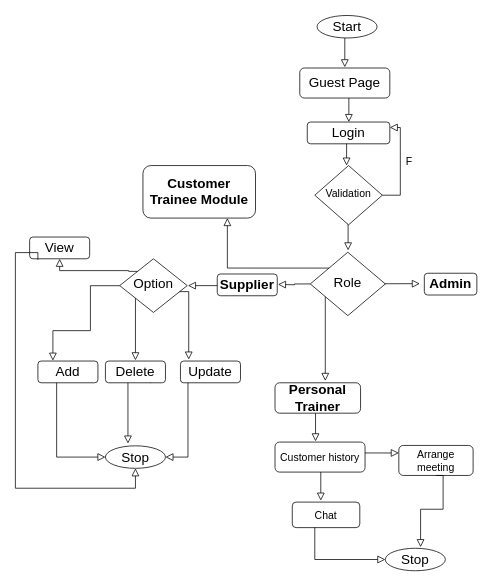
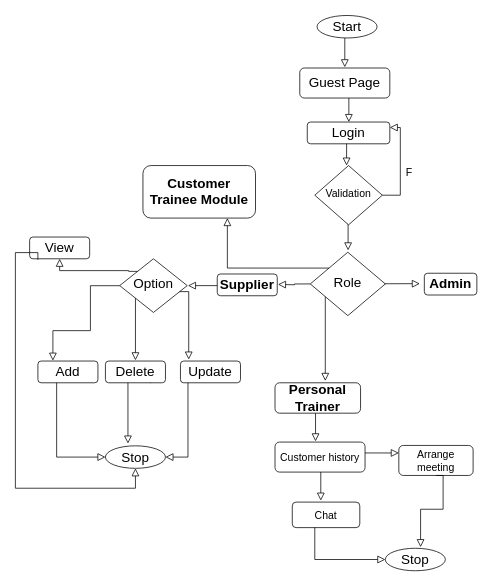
  <mxCell id="0" />
  <mxCell id="1" parent="0" />
  <mxCell id="2" value="" style="rounded=0;html=1;jettySize=auto;orthogonalLoop=1;fontSize=11;endArrow=block;endFill=0;endSize=8;strokeWidth=1;shadow=0;labelBackgroundColor=none;edgeStyle=orthogonalEdgeStyle;" parent="1" edge="1"><mxGeometry relative="1" as="geometry"><mxPoint x="459" y="39" as="sourcePoint" /><mxPoint x="459" y="89" as="targetPoint" /></mxGeometry></mxCell>
  <mxCell id="3" value="&lt;font style=&quot;font-size: 18px;&quot;&gt;Start&lt;/font&gt;" style="ellipse;whiteSpace=wrap;html=1;" parent="1" vertex="1"><mxGeometry x="422" y="20" width="80" height="30" as="geometry" /></mxCell>
  <mxCell id="4" value="&lt;font style=&quot;font-size: 18px;&quot;&gt;&lt;b&gt;Admin&lt;/b&gt;&lt;/font&gt;" style="rounded=1;whiteSpace=wrap;html=1;fontSize=12;glass=0;strokeWidth=1;shadow=0;" parent="1" vertex="1"><mxGeometry x="565" y="363.5" width="70" height="29" as="geometry" /></mxCell>
  <mxCell id="5" value="&lt;font style=&quot;font-size: 18px;&quot;&gt;&lt;b&gt;Supplier&lt;/b&gt;&lt;/font&gt;" style="rounded=1;whiteSpace=wrap;html=1;fontSize=12;glass=0;strokeWidth=1;shadow=0;" parent="1" vertex="1"><mxGeometry x="289" y="364.5" width="80" height="29" as="geometry" /></mxCell>
  <mxCell id="6" value="" style="rounded=0;html=1;jettySize=auto;orthogonalLoop=1;fontSize=11;endArrow=block;endFill=0;endSize=8;strokeWidth=1;shadow=0;labelBackgroundColor=none;edgeStyle=orthogonalEdgeStyle;" parent="1" edge="1"><mxGeometry relative="1" as="geometry"><mxPoint x="461.41" y="170" as="sourcePoint" /><mxPoint x="461.41" y="220" as="targetPoint" /></mxGeometry></mxCell>
  <mxCell id="7" value="" style="rounded=0;html=1;jettySize=auto;orthogonalLoop=1;fontSize=11;endArrow=block;endFill=0;endSize=8;strokeWidth=1;shadow=0;labelBackgroundColor=none;edgeStyle=orthogonalEdgeStyle;entryX=1;entryY=0.25;entryDx=0;entryDy=0;" parent="1" source="25" target="23" edge="1"><mxGeometry relative="1" as="geometry"><mxPoint x="519" y="244.93" as="sourcePoint" /><mxPoint x="532.61" y="169.996" as="targetPoint" /><Array as="points"><mxPoint x="533" y="260" /><mxPoint x="533" y="169" /></Array></mxGeometry></mxCell>
- <mxCell id="8" value="&lt;font style=&quot;font-size: 14px;&quot;&gt;F&lt;/font&gt;" style="text;html=1;strokeColor=none;fillColor=none;align=center;verticalAlign=middle;whiteSpace=wrap;rounded=0;fontSize=18;" parent="1" vertex="1"><mxGeometry x="525" y="206.5" width="40" height="15" as="geometry" /></mxCell>
+ <mxCell id="8" value="&lt;font style=&quot;font-size: 14px;&quot;&gt;F&lt;/font&gt;" style="text;html=1;strokeColor=none;fillColor=none;align=center;verticalAlign=middle;whiteSpace=wrap;rounded=0;fontSize=18;" parent="1" vertex="1"><mxGeometry x="525" y="221.5" width="40" height="15" as="geometry" /></mxCell>
  <mxCell id="9" value="" style="rounded=0;html=1;jettySize=auto;orthogonalLoop=1;fontSize=11;endArrow=block;endFill=0;endSize=8;strokeWidth=1;shadow=0;labelBackgroundColor=none;edgeStyle=orthogonalEdgeStyle;exitX=0;exitY=0.5;exitDx=0;exitDy=0;" parent="1" edge="1"><mxGeometry relative="1" as="geometry"><mxPoint x="499" y="377.5" as="sourcePoint" /><mxPoint x="559" y="377.41" as="targetPoint" /><Array as="points"><mxPoint x="519" y="377.5" /><mxPoint x="519" y="377.5" /></Array></mxGeometry></mxCell>
  <mxCell id="10" value="" style="rounded=0;html=1;jettySize=auto;orthogonalLoop=1;fontSize=11;endArrow=block;endFill=0;endSize=8;strokeWidth=1;shadow=0;labelBackgroundColor=none;edgeStyle=orthogonalEdgeStyle;exitX=0;exitY=0.5;exitDx=0;exitDy=0;" parent="1" source="12" edge="1"><mxGeometry relative="1" as="geometry"><mxPoint x="399" y="378.41" as="sourcePoint" /><mxPoint x="370" y="378.41" as="targetPoint" /></mxGeometry></mxCell>
  <mxCell id="11" value="" style="rounded=0;html=1;jettySize=auto;orthogonalLoop=1;fontSize=11;endArrow=block;endFill=0;endSize=8;strokeWidth=1;shadow=0;labelBackgroundColor=none;edgeStyle=orthogonalEdgeStyle;" parent="1" edge="1"><mxGeometry relative="1" as="geometry"><mxPoint x="463" y="372.5" as="sourcePoint" /><mxPoint x="433" y="507" as="targetPoint" /><Array as="points"><mxPoint x="463" y="382.5" /><mxPoint x="433" y="382.5" /></Array></mxGeometry></mxCell>
  <mxCell id="12" value="&lt;font style=&quot;font-size: 18px;&quot;&gt;Role&lt;/font&gt;" style="rhombus;whiteSpace=wrap;html=1;shadow=0;fontFamily=Helvetica;fontSize=12;align=center;strokeWidth=1;spacing=6;spacingTop=-4;" parent="1" vertex="1"><mxGeometry x="413" y="335.5" width="100" height="84.5" as="geometry" /></mxCell>
  <mxCell id="13" value="&lt;font style=&quot;font-size: 18px;&quot;&gt;&lt;b style=&quot;&quot;&gt;Customer Trainee Module&lt;/b&gt;&lt;/font&gt;" style="rounded=1;whiteSpace=wrap;html=1;fontSize=12;glass=0;strokeWidth=1;shadow=0;" parent="1" vertex="1"><mxGeometry x="190" y="220" width="150" height="70" as="geometry" /></mxCell>
  <mxCell id="14" value="" style="rounded=0;html=1;jettySize=auto;orthogonalLoop=1;fontSize=11;endArrow=block;endFill=0;endSize=8;strokeWidth=1;shadow=0;labelBackgroundColor=none;edgeStyle=orthogonalEdgeStyle;" parent="1" edge="1"><mxGeometry relative="1" as="geometry"><mxPoint x="450" y="527.5" as="sourcePoint" /><mxPoint x="420" y="587.5" as="targetPoint" /><Array as="points"><mxPoint x="450" y="537.5" /><mxPoint x="420" y="537.5" /></Array></mxGeometry></mxCell>
  <mxCell id="15" value="&lt;font style=&quot;font-size: 18px;&quot;&gt;&lt;b style=&quot;&quot;&gt;Personal Trainer&lt;/b&gt;&lt;/font&gt;" style="rounded=1;whiteSpace=wrap;html=1;fontSize=12;glass=0;strokeWidth=1;shadow=0;" parent="1" vertex="1"><mxGeometry x="366" y="509.5" width="114" height="40.5" as="geometry" /></mxCell>
  <mxCell id="16" value="&lt;font style=&quot;font-size: 14px;&quot;&gt;Arrange meeting&lt;/font&gt;" style="rounded=1;whiteSpace=wrap;html=1;fontSize=12;glass=0;strokeWidth=1;shadow=0;" parent="1" vertex="1"><mxGeometry x="531" y="593" width="99" height="40" as="geometry" /></mxCell>
  <mxCell id="17" value="" style="rounded=0;html=1;jettySize=auto;orthogonalLoop=1;fontSize=11;endArrow=block;endFill=0;endSize=8;strokeWidth=1;shadow=0;labelBackgroundColor=none;edgeStyle=orthogonalEdgeStyle;" parent="1" edge="1"><mxGeometry relative="1" as="geometry"><mxPoint x="457" y="606.5" as="sourcePoint" /><mxPoint x="427" y="666.5" as="targetPoint" /><Array as="points"><mxPoint x="457" y="616.5" /><mxPoint x="427" y="616.5" /></Array></mxGeometry></mxCell>
  <mxCell id="18" value="" style="rounded=0;html=1;jettySize=auto;orthogonalLoop=1;fontSize=11;endArrow=block;endFill=0;endSize=8;strokeWidth=1;shadow=0;labelBackgroundColor=none;edgeStyle=orthogonalEdgeStyle;entryX=0;entryY=0.25;entryDx=0;entryDy=0;" parent="1" target="16" edge="1"><mxGeometry relative="1" as="geometry"><mxPoint x="480" y="593" as="sourcePoint" /><mxPoint x="510" y="623" as="targetPoint" /><Array as="points"><mxPoint x="480" y="593" /><mxPoint x="480" y="617" /></Array></mxGeometry></mxCell>
  <mxCell id="19" value="&lt;font style=&quot;font-size: 14px;&quot;&gt;Customer history&lt;/font&gt;" style="rounded=1;whiteSpace=wrap;html=1;fontSize=12;glass=0;strokeWidth=1;shadow=0;" parent="1" vertex="1"><mxGeometry x="366" y="588.5" width="120" height="40" as="geometry" /></mxCell>
  <mxCell id="20" value="" style="rounded=0;html=1;jettySize=auto;orthogonalLoop=1;fontSize=11;endArrow=block;endFill=0;endSize=8;strokeWidth=1;shadow=0;labelBackgroundColor=none;edgeStyle=orthogonalEdgeStyle;exitX=0;exitY=0.5;exitDx=0;exitDy=0;" parent="1" edge="1"><mxGeometry relative="1" as="geometry"><mxPoint x="289" y="380" as="sourcePoint" /><mxPoint x="250" y="379.41" as="targetPoint" /></mxGeometry></mxCell>
  <mxCell id="21" value="" style="rounded=0;html=1;jettySize=auto;orthogonalLoop=1;fontSize=11;endArrow=block;endFill=0;endSize=8;strokeWidth=1;shadow=0;labelBackgroundColor=none;edgeStyle=orthogonalEdgeStyle;" parent="1" edge="1"><mxGeometry relative="1" as="geometry"><mxPoint x="464.41" y="112" as="sourcePoint" /><mxPoint x="464.41" y="162" as="targetPoint" /></mxGeometry></mxCell>
  <mxCell id="22" value="&lt;font style=&quot;font-size: 18px;&quot;&gt;Guest Page&lt;/font&gt;" style="rounded=1;whiteSpace=wrap;html=1;fontSize=12;glass=0;strokeWidth=1;shadow=0;" parent="1" vertex="1"><mxGeometry x="399" y="90" width="120" height="40" as="geometry" /></mxCell>
  <mxCell id="23" value="&lt;font style=&quot;font-size: 18px;&quot;&gt;Login&lt;/font&gt;" style="rounded=1;whiteSpace=wrap;html=1;fontSize=12;glass=0;strokeWidth=1;shadow=0;" parent="1" vertex="1"><mxGeometry x="409" y="162" width="110" height="29" as="geometry" /></mxCell>
  <mxCell id="24" value="" style="rounded=0;html=1;jettySize=auto;orthogonalLoop=1;fontSize=11;endArrow=block;endFill=0;endSize=8;strokeWidth=1;shadow=0;labelBackgroundColor=none;edgeStyle=orthogonalEdgeStyle;" parent="1" edge="1"><mxGeometry relative="1" as="geometry"><mxPoint x="463.41" y="283" as="sourcePoint" /><mxPoint x="463.41" y="333" as="targetPoint" /></mxGeometry></mxCell>
  <mxCell id="25" value="&lt;font style=&quot;font-size: 14px;&quot;&gt;Validation&lt;/font&gt;" style="rhombus;whiteSpace=wrap;html=1;shadow=0;fontFamily=Helvetica;fontSize=12;align=center;strokeWidth=1;spacing=6;spacingTop=-4;" parent="1" vertex="1"><mxGeometry x="419" y="220" width="90" height="79" as="geometry" /></mxCell>
  <mxCell id="26" value="" style="rounded=0;html=1;jettySize=auto;orthogonalLoop=1;fontSize=11;endArrow=block;endFill=0;endSize=8;strokeWidth=1;shadow=0;labelBackgroundColor=none;edgeStyle=orthogonalEdgeStyle;entryX=0.75;entryY=1;entryDx=0;entryDy=0;exitX=0;exitY=0;exitDx=0;exitDy=0;" parent="1" source="12" target="13" edge="1"><mxGeometry relative="1" as="geometry"><mxPoint x="400" y="335" as="sourcePoint" /><mxPoint x="290" y="334.41" as="targetPoint" /></mxGeometry></mxCell>
  <mxCell id="27" value="&lt;font style=&quot;font-size: 18px;&quot;&gt;View&lt;/font&gt;" style="rounded=1;whiteSpace=wrap;html=1;fontSize=12;glass=0;strokeWidth=1;shadow=0;" parent="1" vertex="1"><mxGeometry x="39" y="315.25" width="80" height="29" as="geometry" /></mxCell>
  <mxCell id="28" value="" style="rounded=0;html=1;jettySize=auto;orthogonalLoop=1;fontSize=11;endArrow=block;endFill=0;endSize=8;strokeWidth=1;shadow=0;labelBackgroundColor=none;edgeStyle=orthogonalEdgeStyle;exitX=0;exitY=0.5;exitDx=0;exitDy=0;entryX=0.5;entryY=1;entryDx=0;entryDy=0;" parent="1" target="27" edge="1"><mxGeometry relative="1" as="geometry"><mxPoint x="190" y="361" as="sourcePoint" /><mxPoint x="151" y="360.41" as="targetPoint" /><Array as="points"><mxPoint x="171" y="361" /><mxPoint x="79" y="360" /></Array></mxGeometry></mxCell>
  <mxCell id="29" value="" style="rounded=0;html=1;jettySize=auto;orthogonalLoop=1;fontSize=11;endArrow=block;endFill=0;endSize=8;strokeWidth=1;shadow=0;labelBackgroundColor=none;edgeStyle=orthogonalEdgeStyle;" parent="1" edge="1"><mxGeometry relative="1" as="geometry"><mxPoint x="210" y="399" as="sourcePoint" /><mxPoint x="180" y="479.5" as="targetPoint" /><Array as="points"><mxPoint x="210" y="389" /><mxPoint x="180" y="389" /></Array></mxGeometry></mxCell>
  <mxCell id="30" value="" style="rounded=0;html=1;jettySize=auto;orthogonalLoop=1;fontSize=11;endArrow=block;endFill=0;endSize=8;strokeWidth=1;shadow=0;labelBackgroundColor=none;edgeStyle=orthogonalEdgeStyle;" parent="1" edge="1"><mxGeometry relative="1" as="geometry"><mxPoint x="200" y="388" as="sourcePoint" /><mxPoint x="251" y="478.5" as="targetPoint" /><Array as="points"><mxPoint x="251" y="388" /></Array></mxGeometry></mxCell>
  <mxCell id="31" value="&lt;font style=&quot;font-size: 18px;&quot;&gt;Option&lt;/font&gt;" style="rhombus;whiteSpace=wrap;html=1;shadow=0;fontFamily=Helvetica;fontSize=12;align=center;strokeWidth=1;spacing=6;spacingTop=-4;" parent="1" vertex="1"><mxGeometry x="159" y="344.25" width="90" height="71.5" as="geometry" /></mxCell>
  <mxCell id="32" value="" style="rounded=0;html=1;jettySize=auto;orthogonalLoop=1;fontSize=11;endArrow=block;endFill=0;endSize=8;strokeWidth=1;shadow=0;labelBackgroundColor=none;edgeStyle=orthogonalEdgeStyle;" parent="1" source="31" edge="1"><mxGeometry relative="1" as="geometry"><mxPoint x="129" y="430.59" as="sourcePoint" /><mxPoint x="70" y="480" as="targetPoint" /><Array as="points"><mxPoint x="120" y="380" /><mxPoint x="120" y="440" /><mxPoint x="70" y="440" /></Array></mxGeometry></mxCell>
  <mxCell id="33" value="&lt;font style=&quot;font-size: 18px;&quot;&gt;Stop&lt;/font&gt;" style="ellipse;whiteSpace=wrap;html=1;" parent="1" vertex="1"><mxGeometry x="513" y="730" width="80" height="30" as="geometry" /></mxCell>
  <mxCell id="34" value="" style="rounded=0;html=1;jettySize=auto;orthogonalLoop=1;fontSize=11;endArrow=block;endFill=0;endSize=8;strokeWidth=1;shadow=0;labelBackgroundColor=none;edgeStyle=orthogonalEdgeStyle;exitX=0.5;exitY=1;exitDx=0;exitDy=0;" parent="1" source="16" edge="1"><mxGeometry relative="1" as="geometry"><mxPoint x="590" y="668.5" as="sourcePoint" /><mxPoint x="560" y="728.5" as="targetPoint" /><Array as="points"><mxPoint x="590" y="633" /><mxPoint x="590" y="678" /><mxPoint x="560" y="678" /></Array></mxGeometry></mxCell>
  <mxCell id="35" value="" style="rounded=0;html=1;jettySize=auto;orthogonalLoop=1;fontSize=11;endArrow=block;endFill=0;endSize=8;strokeWidth=1;shadow=0;labelBackgroundColor=none;edgeStyle=orthogonalEdgeStyle;entryX=0;entryY=0.5;entryDx=0;entryDy=0;" parent="1" target="33" edge="1"><mxGeometry relative="1" as="geometry"><mxPoint x="448.97" y="690" as="sourcePoint" /><mxPoint x="418.97" y="750" as="targetPoint" /><Array as="points"><mxPoint x="449" y="700" /><mxPoint x="419" y="700" /><mxPoint x="419" y="745" /></Array></mxGeometry></mxCell>
  <mxCell id="36" value="&lt;font style=&quot;font-size: 14px;&quot;&gt;Chat&lt;/font&gt;" style="rounded=1;whiteSpace=wrap;html=1;fontSize=12;glass=0;strokeWidth=1;shadow=0;" parent="1" vertex="1"><mxGeometry x="389" y="668.5" width="90" height="34" as="geometry" /></mxCell>
  <mxCell id="37" value="&lt;font style=&quot;font-size: 18px;&quot;&gt;Stop&lt;/font&gt;" style="ellipse;whiteSpace=wrap;html=1;" parent="1" vertex="1"><mxGeometry x="140" y="593.5" width="80" height="30" as="geometry" /></mxCell>
  <mxCell id="38" value="" style="rounded=0;html=1;jettySize=auto;orthogonalLoop=1;fontSize=11;endArrow=block;endFill=0;endSize=8;strokeWidth=1;shadow=0;labelBackgroundColor=none;edgeStyle=orthogonalEdgeStyle;" parent="1" edge="1"><mxGeometry relative="1" as="geometry"><mxPoint x="200" y="509.94" as="sourcePoint" /><mxPoint x="170" y="590.44" as="targetPoint" /><Array as="points"><mxPoint x="200" y="499.94" /><mxPoint x="170" y="499.94" /></Array></mxGeometry></mxCell>
  <mxCell id="39" value="" style="rounded=0;html=1;jettySize=auto;orthogonalLoop=1;fontSize=11;endArrow=block;endFill=0;endSize=8;strokeWidth=1;shadow=0;labelBackgroundColor=none;edgeStyle=orthogonalEdgeStyle;entryX=1;entryY=0.5;entryDx=0;entryDy=0;" parent="1" target="37" edge="1"><mxGeometry relative="1" as="geometry"><mxPoint x="280" y="508" as="sourcePoint" /><mxPoint x="250" y="588.5" as="targetPoint" /><Array as="points"><mxPoint x="280" y="498" /><mxPoint x="250" y="498" /><mxPoint x="250" y="608" /></Array></mxGeometry></mxCell>
  <mxCell id="40" value="" style="rounded=0;html=1;jettySize=auto;orthogonalLoop=1;fontSize=11;endArrow=block;endFill=0;endSize=8;strokeWidth=1;shadow=0;labelBackgroundColor=none;edgeStyle=orthogonalEdgeStyle;entryX=0;entryY=0.5;entryDx=0;entryDy=0;" parent="1" target="37" edge="1"><mxGeometry relative="1" as="geometry"><mxPoint x="105" y="508" as="sourcePoint" /><mxPoint x="75" y="588.5" as="targetPoint" /><Array as="points"><mxPoint x="105" y="498" /><mxPoint x="75" y="498" /><mxPoint x="75" y="608" /></Array></mxGeometry></mxCell>
  <mxCell id="41" value="" style="rounded=0;html=1;jettySize=auto;orthogonalLoop=1;fontSize=11;endArrow=block;endFill=0;endSize=8;strokeWidth=1;shadow=0;labelBackgroundColor=none;edgeStyle=orthogonalEdgeStyle;entryX=0.5;entryY=1;entryDx=0;entryDy=0;" parent="1" target="37" edge="1"><mxGeometry relative="1" as="geometry"><mxPoint x="50" y="345.56" as="sourcePoint" /><mxPoint x="180" y="650" as="targetPoint" /><Array as="points"><mxPoint x="50" y="336" /><mxPoint x="20" y="336" /><mxPoint x="20" y="650" /><mxPoint x="180" y="650" /></Array></mxGeometry></mxCell>
  <mxCell id="42" value="&lt;font style=&quot;font-size: 18px;&quot;&gt;Add&lt;/font&gt;" style="rounded=1;whiteSpace=wrap;html=1;fontSize=12;glass=0;strokeWidth=1;shadow=0;" parent="1" vertex="1"><mxGeometry x="50" y="480.5" width="80" height="29" as="geometry" /></mxCell>
  <mxCell id="43" value="&lt;font style=&quot;font-size: 18px;&quot;&gt;Delete&lt;/font&gt;" style="rounded=1;whiteSpace=wrap;html=1;fontSize=12;glass=0;strokeWidth=1;shadow=0;" parent="1" vertex="1"><mxGeometry x="140" y="480.5" width="80" height="29" as="geometry" /></mxCell>
  <mxCell id="44" value="&lt;font style=&quot;font-size: 18px;&quot;&gt;Update&lt;/font&gt;" style="rounded=1;whiteSpace=wrap;html=1;fontSize=12;glass=0;strokeWidth=1;shadow=0;" parent="1" vertex="1"><mxGeometry x="240" y="480.5" width="80" height="29" as="geometry" /></mxCell>
